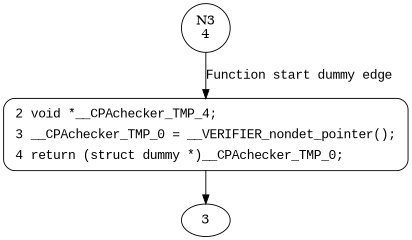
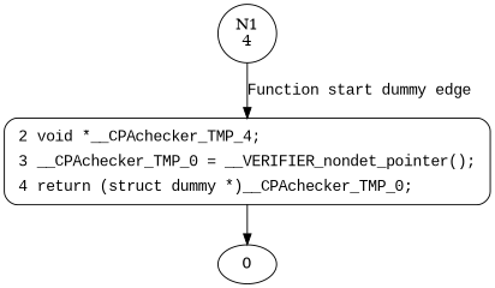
  digraph {
-   n1 [label="N3\n4" shape=circle]
+   n1 [label="N1\n4" shape=circle]
    n2 [fillcolor=white fontname="Courier New" label=<<table border="0" cellborder="0" cellpadding="3" bgcolor="white"><tr><td align="right">2</td><td align="left">void *__CPAchecker_TMP_4;</td></tr><tr><td align="right">3</td><td align="left">__CPAchecker_TMP_0 = __VERIFIER_nondet_pointer();</td></tr><tr><td align="right">4</td><td align="left">return (struct dummy *)__CPAchecker_TMP_0;</td></tr></table>> penwidth=1 shape=Mrecord style="filled,bold"]
-   0 [label=3]
+   0
    n1 -> n2 [fontname="Courier New" label="Function start dummy edge"]
    n2 -> 0
  }
